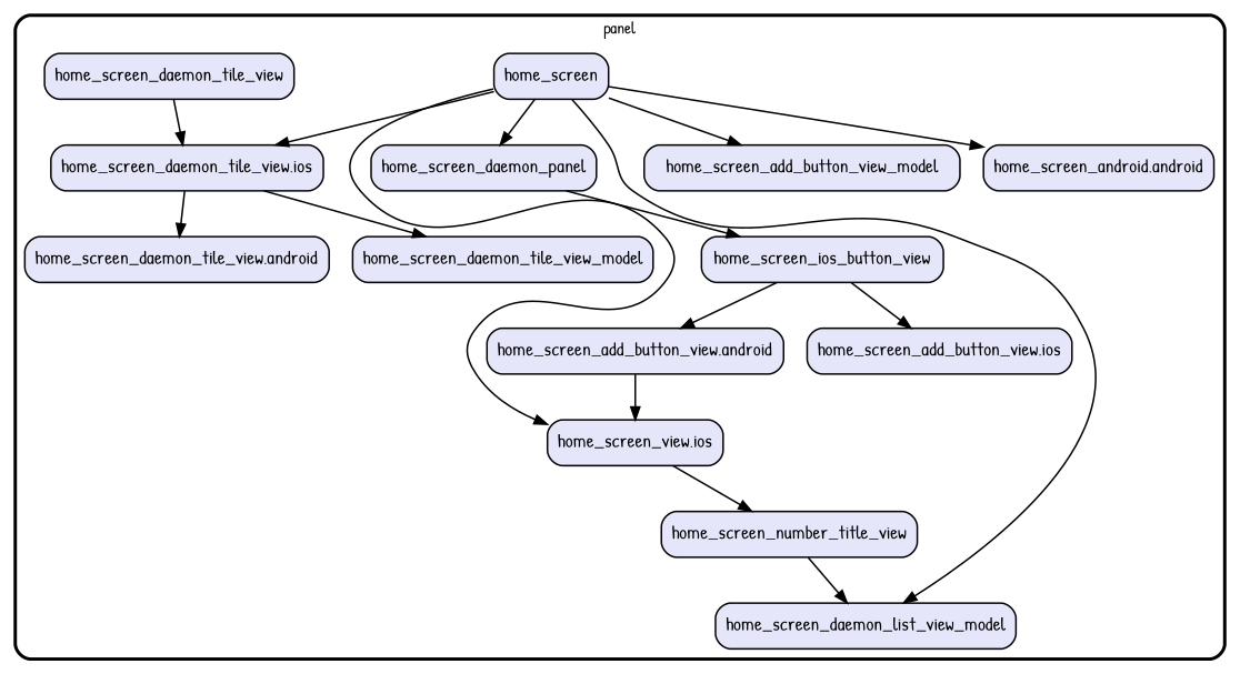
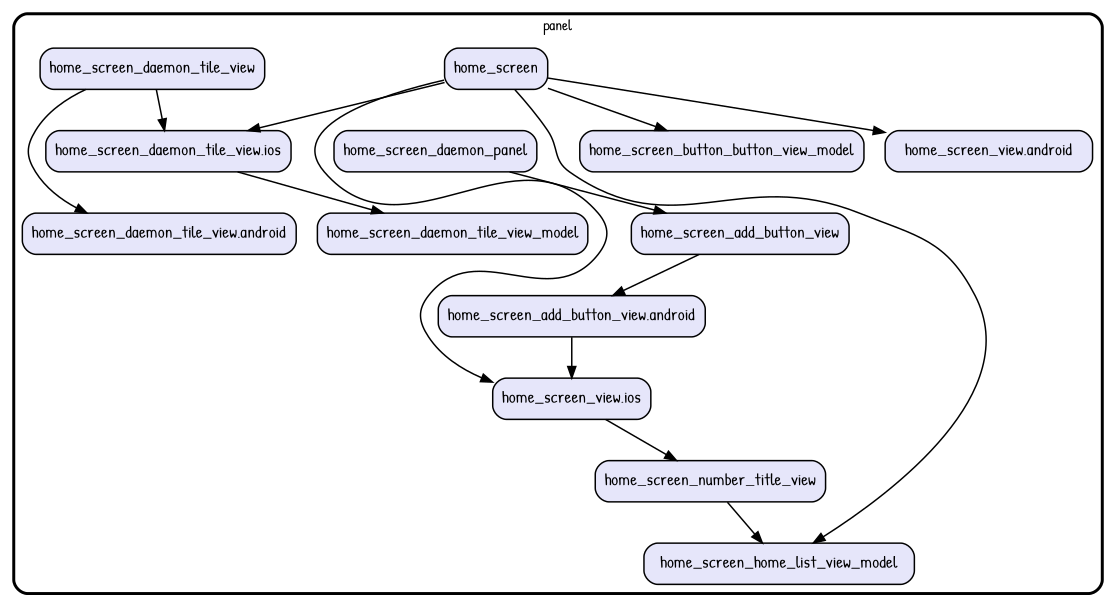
  digraph {
    fontname="Patrick Hand"
    fontsize=13
    penwidth=2.6
    style=rounded
    node [fillcolor=Lavender fontname="Patrick Hand" fontsize=15 penwidth=1.3 shape=rect style="filled,rounded"]
    edge [fontname="Patrick Hand" penwidth=1.3]
    n1 [label="home_screen_daemon_tile_view.ios"]
    n2 [label=home_screen_number_title_view]
-   n3 [label=home_screen_ios_button_view]
-   n4 [label=home_screen_add_button_view_model]
+   n3 [label=home_screen_add_button_view]
+   n4 [label=home_screen_button_button_view_model]
    n5 [label="home_screen_add_button_view.android"]
-   n6 [label="home_screen_android.android"]
+   n6 [label="home_screen_view.android"]
    n7 [label="home_screen_view.ios"]
    n8 [label=home_screen_daemon_tile_view_model]
    n9 [label=home_screen_daemon_panel]
-   n10 [label=home_screen_daemon_list_view_model]
+   n10 [label=home_screen_home_list_view_model]
    n11 [label="home_screen_daemon_tile_view.android"]
    n12 [label=home_screen]
-   n13 [label="home_screen_add_button_view.ios"]
    n14 [label=home_screen_daemon_tile_view]
    subgraph cluster_1 {
      label=panel
      n1
      n2
      n3
      n4
      n5
      n6
      n7
      n8
      n9
      n10
      n11
      n12
-     n13
      n14
    }
    n1 -> n8
    n2 -> n10
    n3 -> n5
-   n3 -> n13
    n5 -> n7
    n7 -> n2
    n9 -> n3
    n12 -> n1
    n12 -> n4
    n12 -> n6
    n12 -> n7
-   n12 -> n9
    n12 -> n10
    n14 -> n1
-   n1 -> n11
+   n14 -> n11
  }
